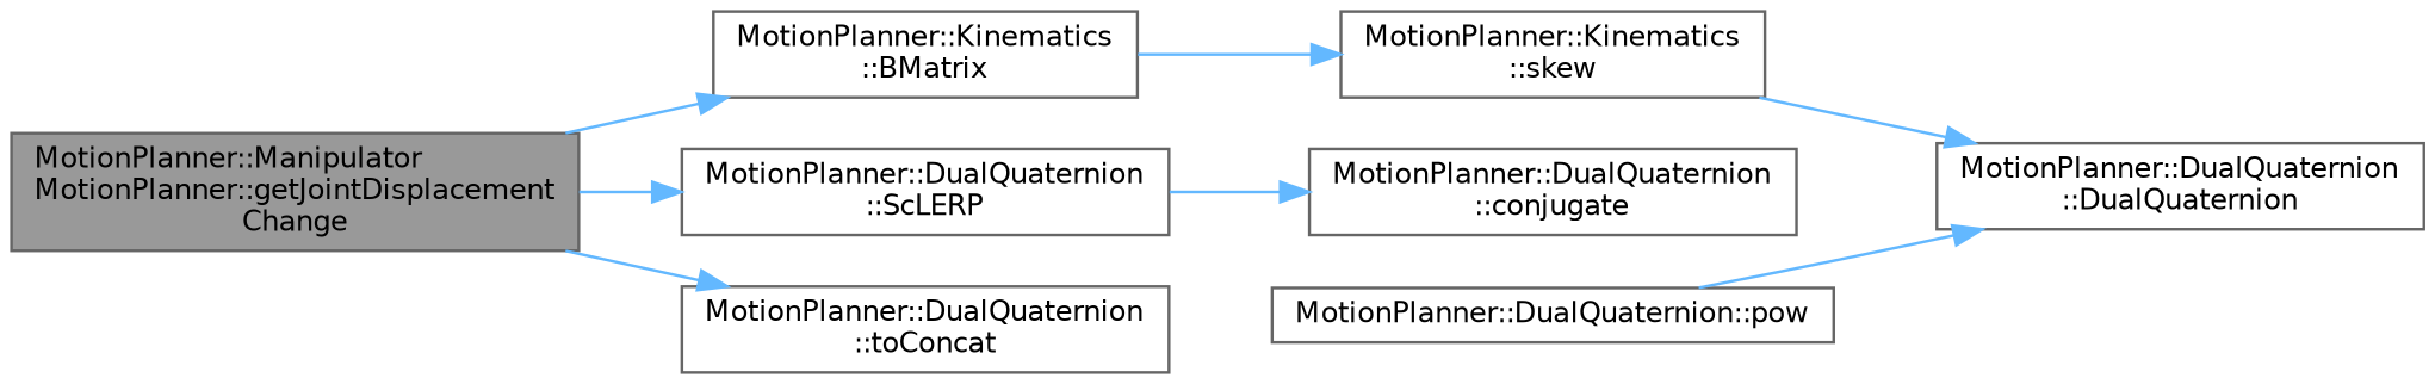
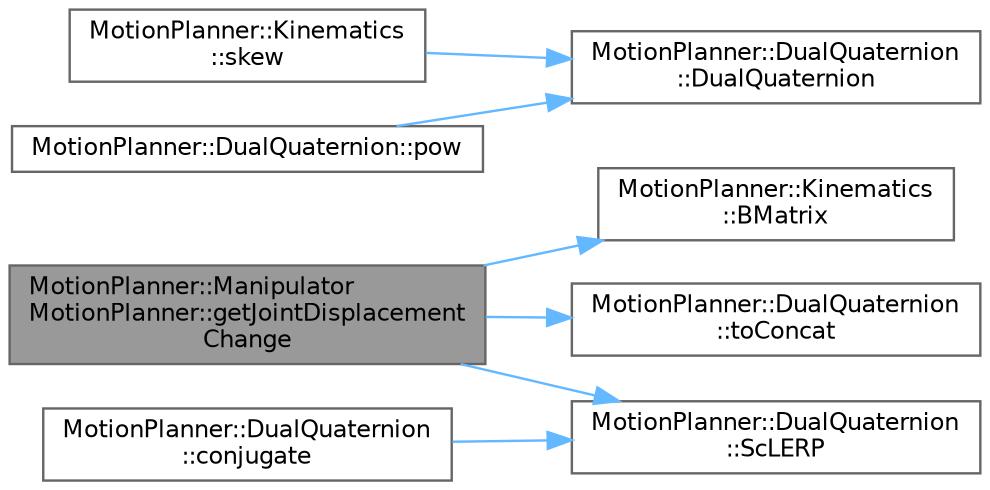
  digraph {
    rankdir=LR
    node [color=grey40 fillcolor=white fontname=Helvetica fontsize=10 shape=box style=filled]
    edge [color=steelblue1 fontname=Helvetica fontsize=10 labelfontname=Helvetica labelfontsize=10 style=solid]
    n1 [color=gray40 fillcolor=grey60 fontcolor=black height=0.2 label="MotionPlanner::Manipulator\lMotionPlanner::getJointDisplacement\lChange" width=0.4]
    n2 [height=0.2 label="MotionPlanner::Kinematics\l::BMatrix" width=0.4]
    n3 [height=0.2 label="MotionPlanner::DualQuaternion\l::ScLERP" width=0.4]
    n4 [height=0.2 label="MotionPlanner::DualQuaternion\l::toConcat" width=0.4]
    n5 [height=0.2 label="MotionPlanner::Kinematics\l::skew" width=0.4]
    n6 [height=0.2 label="MotionPlanner::DualQuaternion\l::conjugate" width=0.4]
    n7 [height=0.2 label="MotionPlanner::DualQuaternion\l::DualQuaternion" width=0.4]
    n8 [height=0.2 label="MotionPlanner::DualQuaternion::pow" width=0.4]
    n1 -> n2
    n1 -> n3
    n1 -> n4
-   n2 -> n5
-   n3 -> n6
+   n6 -> n3
    n5 -> n7
    n8 -> n7
  }
